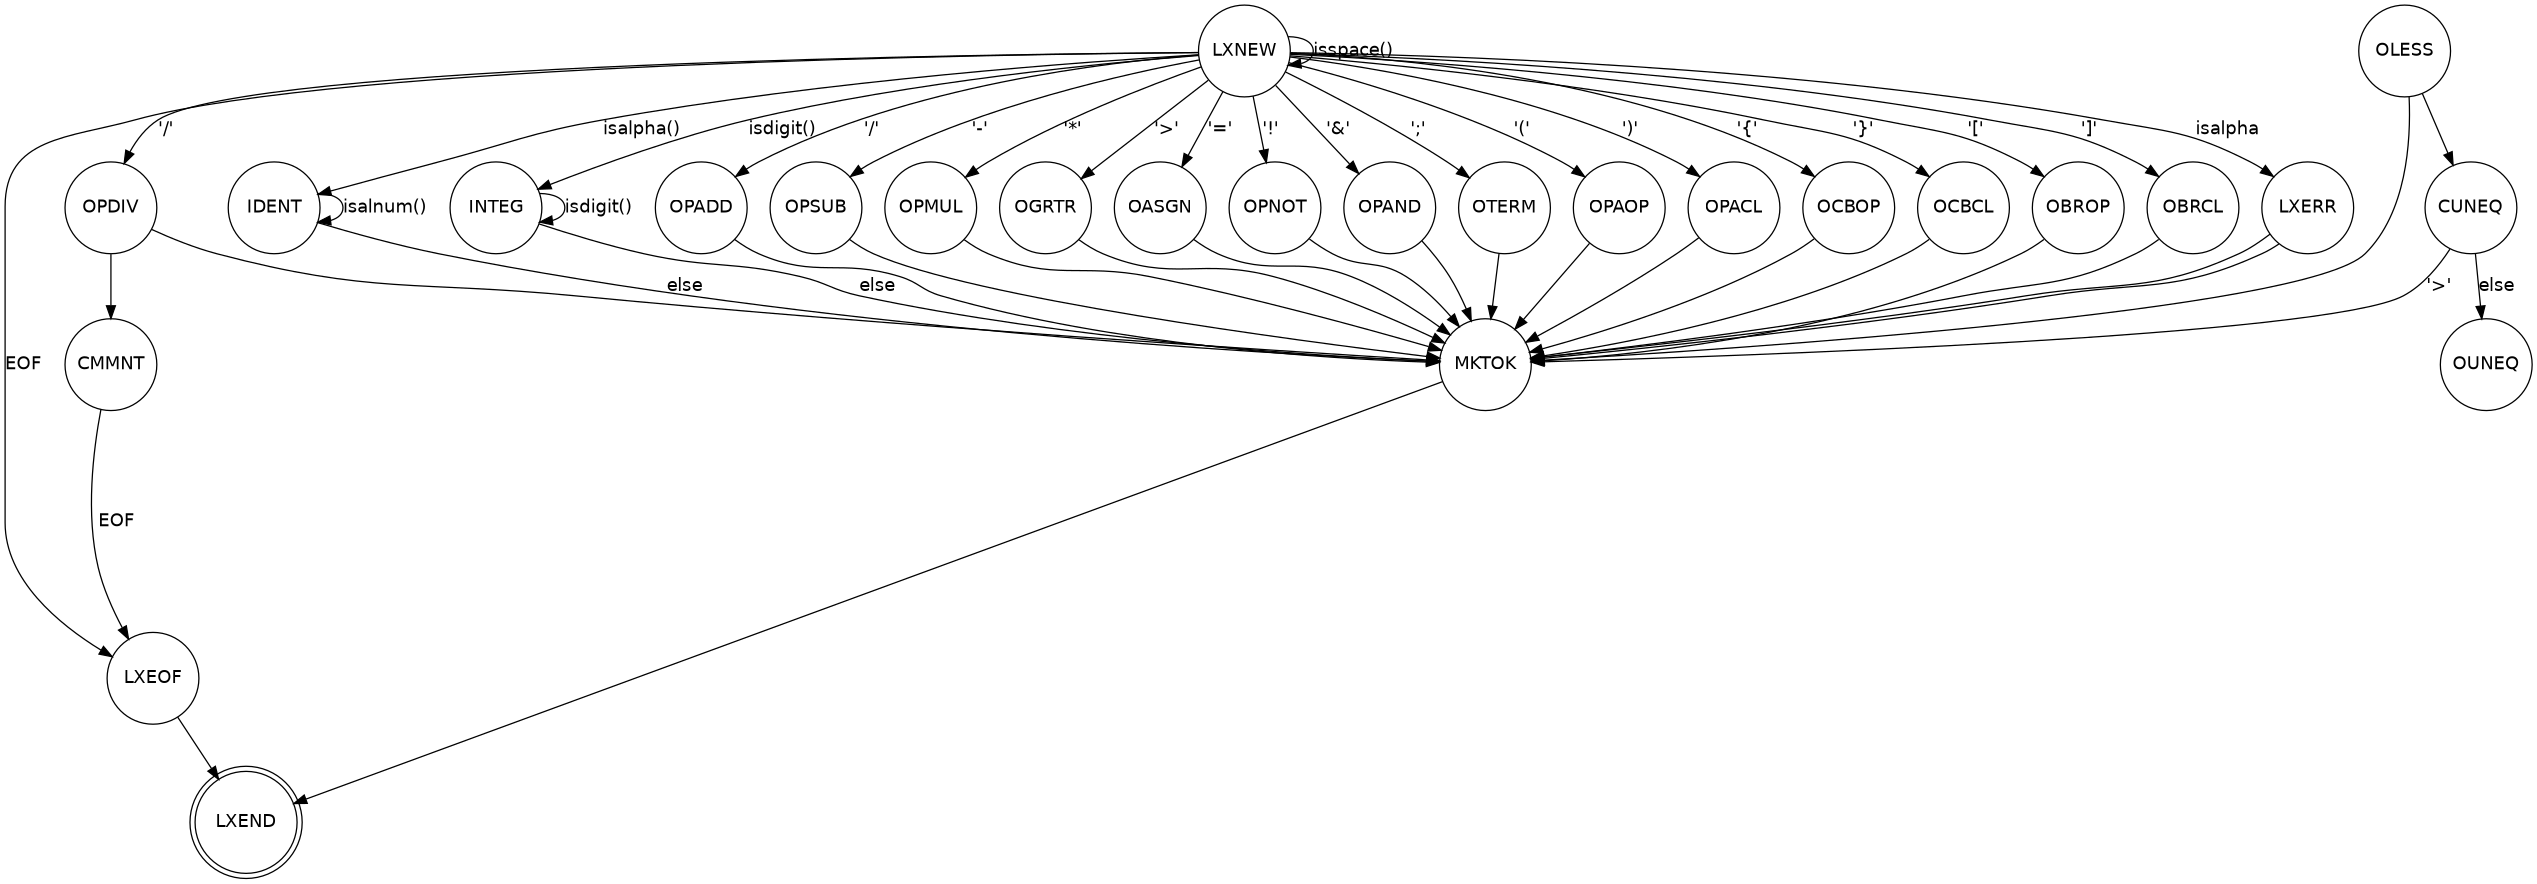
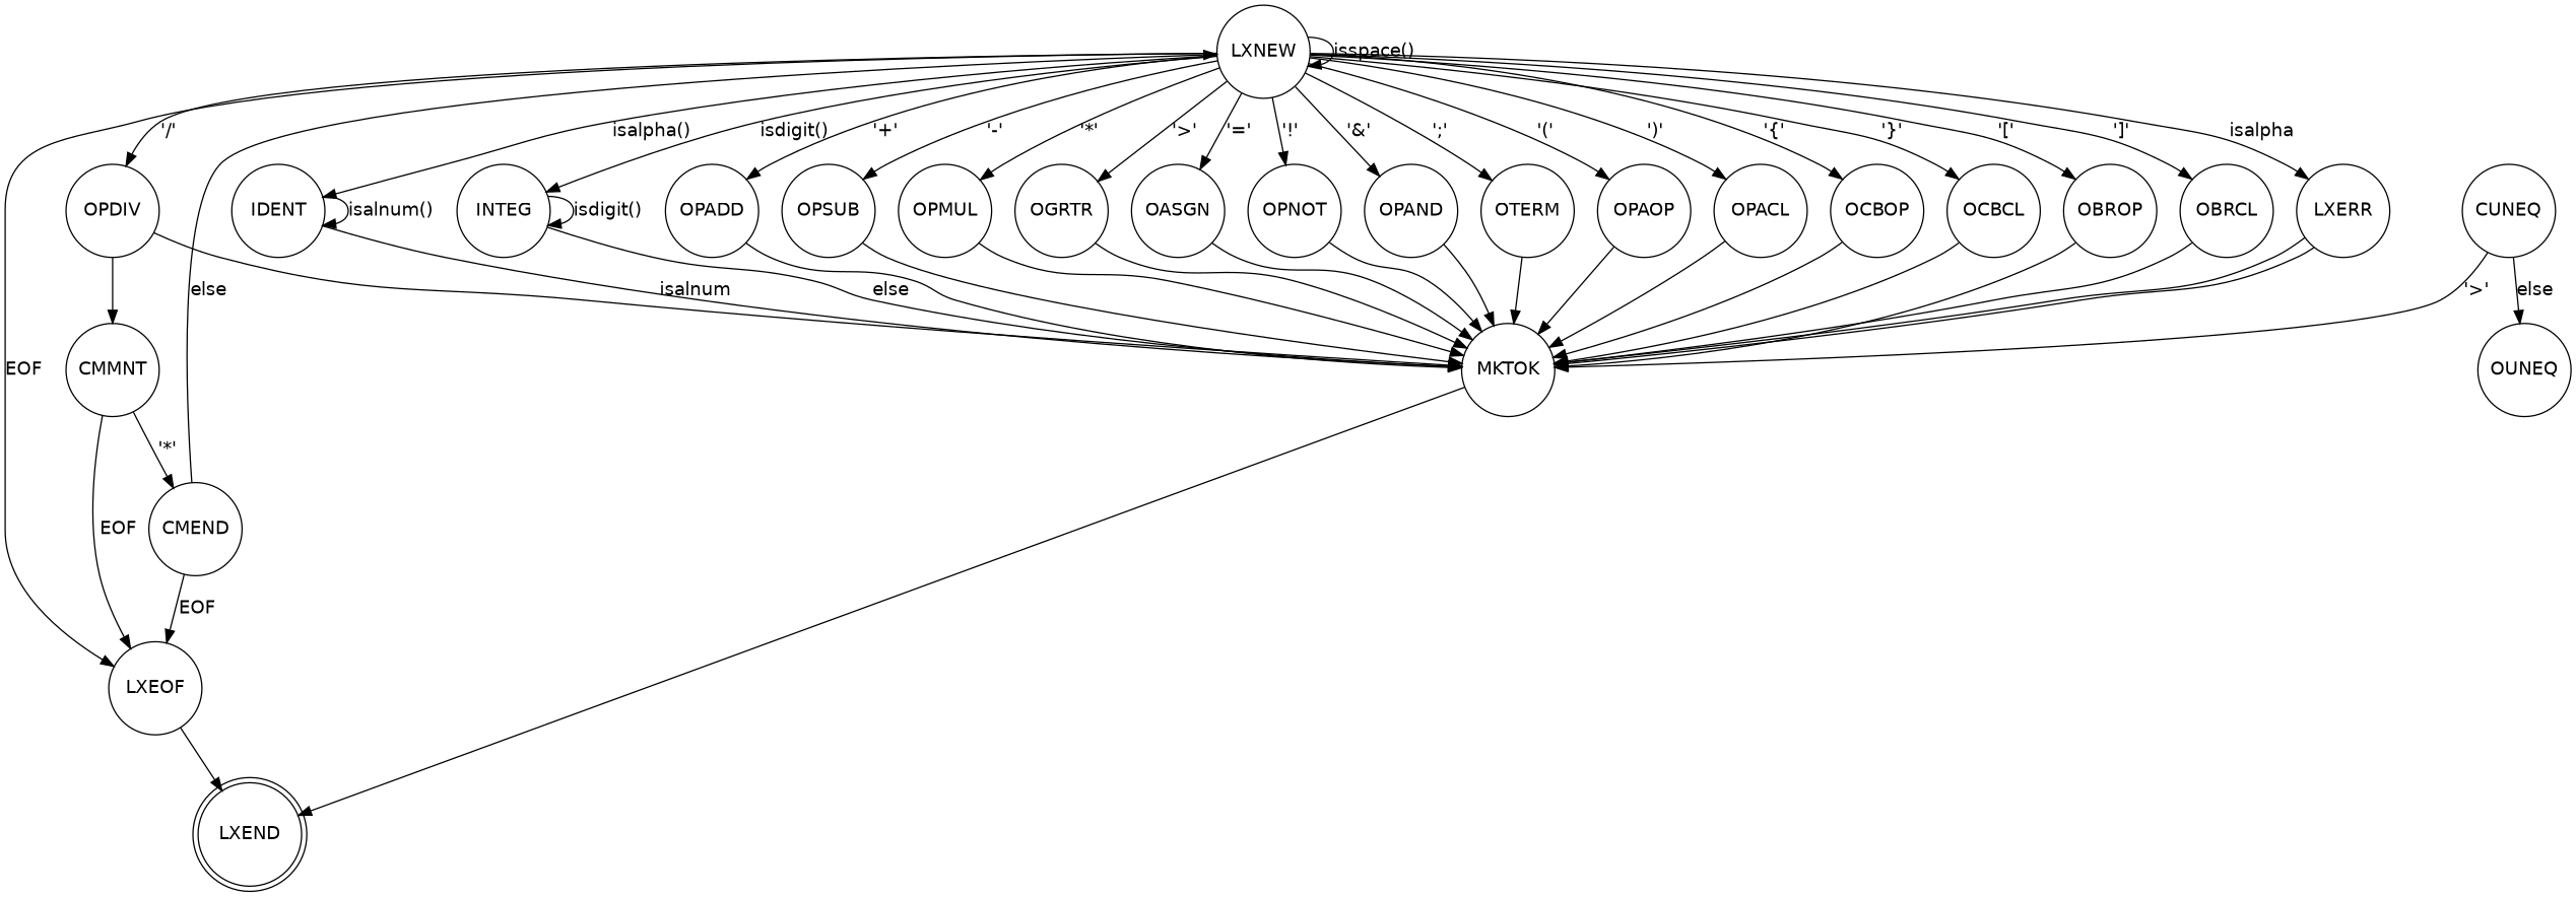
  digraph {
    fontname="DejaVu Sans"
    node [fixedsize=true fontname="DejaVu Sans" shape=circle]
    edge [fontname="DejaVu Sans"]
    LXEND [shape=doublecircle width=1.0]
    LXNEW [width=1.0]
    LXEOF [width=1.0]
    IDENT [width=1.0]
    INTEG [width=1.0]
    OPADD [width=1.0]
    OPSUB [width=1.0]
    OPDIV [width=1.0]
    OPMUL [width=1.0]
    OGRTR [width=1.0]
    OASGN [width=1.0]
    OPNOT [width=1.0]
    OPAND [width=1.0]
    OTERM [width=1.0]
    OPAOP [width=1.0]
    OPACL [width=1.0]
    OCBOP [width=1.0]
    OCBCL [width=1.0]
    OBROP [width=1.0]
    OBRCL [width=1.0]
    LXERR [width=1.0]
    MKTOK [width=1.0]
    CMMNT [width=1.0]
-   OLESS [width=1.0]
    CUNEQ [width=1.0]
+   CMEND [width=1.0]
    OUNEQ [width=1.0]
    LXNEW -> LXNEW [label="isspace()"]
    LXNEW -> LXEOF [label=EOF]
    LXNEW -> IDENT [label="isalpha()"]
    LXNEW -> INTEG [label="isdigit()"]
-   LXNEW -> OPADD [label="'/'"]
+   LXNEW -> OPADD [label="'+'"]
    LXNEW -> OPSUB [label="'-'"]
    LXNEW -> OPDIV [label="'/'"]
    LXNEW -> OPMUL [label="'*'"]
    LXNEW -> OGRTR [label="'>'"]
    LXNEW -> OASGN [label="'='"]
    LXNEW -> OPNOT [label="'!'"]
    LXNEW -> OPAND [label="'&'"]
    LXNEW -> OTERM [label="';'"]
    LXNEW -> OPAOP [label="'('"]
    LXNEW -> OPACL [label="')'"]
    LXNEW -> OCBOP [label="'{'"]
    LXNEW -> OCBCL [label="'}'"]
    LXNEW -> OBROP [label="'['"]
    LXNEW -> OBRCL [label="']'"]
    LXNEW -> LXERR [label=isalpha]
    LXEOF -> LXEND
    IDENT -> IDENT [label="isalnum()"]
-   IDENT -> MKTOK [label=else]
+   IDENT -> MKTOK [label=isalnum]
    INTEG -> INTEG [label="isdigit()"]
    INTEG -> MKTOK [label=else]
    OPADD -> MKTOK
    OPSUB -> MKTOK
    OPDIV -> MKTOK
    OPDIV -> CMMNT
    OPMUL -> MKTOK
    OGRTR -> MKTOK
    OASGN -> MKTOK
    OPNOT -> MKTOK
    OPAND -> MKTOK
    OTERM -> MKTOK
    OPAOP -> MKTOK
    OPACL -> MKTOK
    OCBOP -> MKTOK
    OCBCL -> MKTOK
    OBROP -> MKTOK
    OBRCL -> MKTOK
    LXERR -> MKTOK
    LXERR -> MKTOK
    MKTOK -> LXEND
    CMMNT -> LXEOF [label=EOF]
-   OLESS -> MKTOK
-   OLESS -> CUNEQ
+   CMMNT -> CMEND [label="'*'"]
    CUNEQ -> MKTOK [label="'>'"]
    CUNEQ -> OUNEQ [label=else]
+   CMEND -> LXNEW [label=else]
+   CMEND -> LXEOF [label=EOF]
  }
